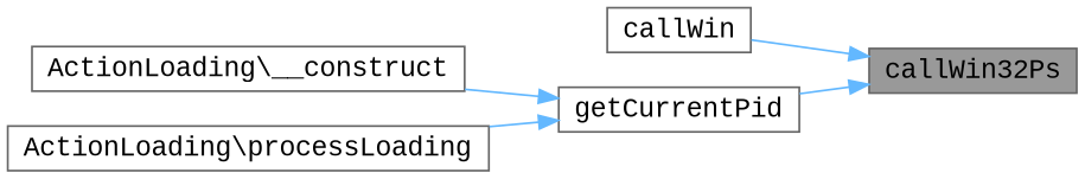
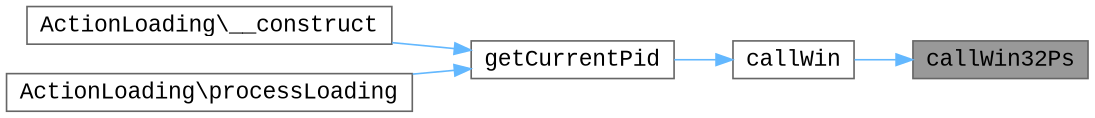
  digraph {
    fontname="Liberation Mono"
    rankdir=RL
    node [color=grey40 fillcolor=white fontname="Liberation Mono" fontsize=14 shape=box style=filled]
    edge [color=steelblue1 dir=back fontname="Liberation Mono" fontsize=14 labelfontname=Helvetica labelfontsize=14 style=solid]
    n1 [color=gray40 fillcolor=grey60 fontcolor=black height=0.2 label=callWin32Ps width=0.4]
    n2 [height=0.2 label=callWin width=0.4]
    n3 [height=0.2 label=getCurrentPid width=0.4]
    n4 [height=0.2 label="ActionLoading\\__construct" width=0.4]
    n5 [height=0.2 label="ActionLoading\\processLoading" width=0.4]
    n1 -> n2
-   n1 -> n3
+   n2 -> n3
    n3 -> n4
    n3 -> n5
  }
